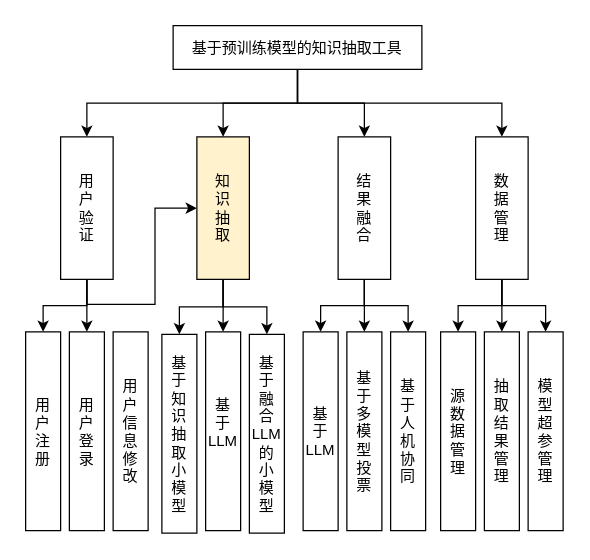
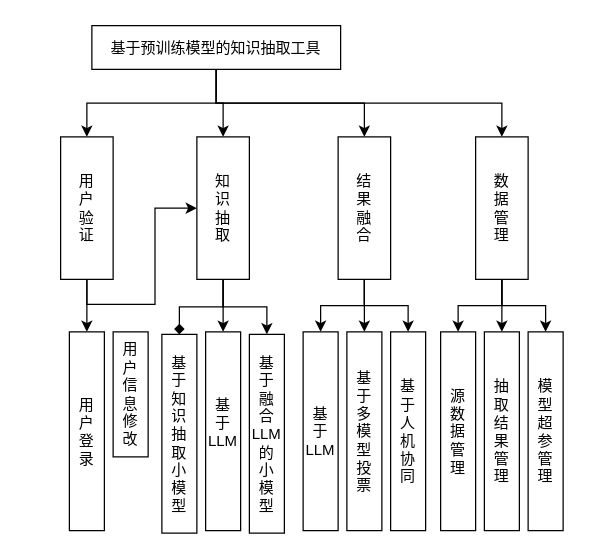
  <mxCell id="0" />
  <mxCell id="1" parent="0" />
  <mxCell id="2" style="edgeStyle=orthogonalEdgeStyle;rounded=0;orthogonalLoop=1;jettySize=auto;html=1;exitX=0.5;exitY=1;exitDx=0;exitDy=0;" edge="1" parent="1" source="6" target="10"><mxGeometry relative="1" as="geometry" /></mxCell>
  <mxCell id="3" style="edgeStyle=orthogonalEdgeStyle;rounded=0;orthogonalLoop=1;jettySize=auto;html=1;entryX=0.5;entryY=0;entryDx=0;entryDy=0;" edge="1" parent="1" source="6" target="14"><mxGeometry relative="1" as="geometry" /></mxCell>
  <mxCell id="4" style="edgeStyle=orthogonalEdgeStyle;rounded=0;orthogonalLoop=1;jettySize=auto;html=1;" edge="1" parent="1" source="6" target="18"><mxGeometry relative="1" as="geometry" /></mxCell>
  <mxCell id="5" style="edgeStyle=orthogonalEdgeStyle;rounded=0;orthogonalLoop=1;jettySize=auto;html=1;exitX=0.5;exitY=1;exitDx=0;exitDy=0;" edge="1" parent="1" source="6" target="22"><mxGeometry relative="1" as="geometry" /></mxCell>
- <mxCell id="6" value="基于预训练模型的知识抽取工具" style="rounded=0;whiteSpace=wrap;html=1;" vertex="1" parent="1"><mxGeometry x="138" y="20" width="199" height="35" as="geometry" /></mxCell>
- <mxCell id="7" style="edgeStyle=orthogonalEdgeStyle;rounded=0;orthogonalLoop=1;jettySize=auto;html=1;entryX=0.5;entryY=0;entryDx=0;entryDy=0;exitX=0.5;exitY=1;exitDx=0;exitDy=0;" edge="1" parent="1" source="10" target="23"><mxGeometry relative="1" as="geometry" /></mxCell>
+ <mxCell id="6" value="基于预训练模型的知识抽取工具" style="rounded=0;whiteSpace=wrap;html=1;" vertex="1" parent="1"><mxGeometry x="73" y="20" width="199" height="35" as="geometry" /></mxCell>
  <mxCell id="8" style="edgeStyle=orthogonalEdgeStyle;rounded=0;orthogonalLoop=1;jettySize=auto;html=1;entryX=0.5;entryY=0;entryDx=0;entryDy=0;" edge="1" parent="1" source="10" target="24"><mxGeometry relative="1" as="geometry" /></mxCell>
  <mxCell id="9" style="edgeStyle=orthogonalEdgeStyle;rounded=0;orthogonalLoop=1;jettySize=auto;html=1;exitX=0.5;exitY=1;exitDx=0;exitDy=0;" edge="1" parent="1" source="10" target="14"><mxGeometry relative="1" as="geometry" /></mxCell>
  <mxCell id="10" value="用&lt;br&gt;户&lt;br&gt;验&lt;br&gt;证" style="rounded=0;whiteSpace=wrap;html=1;" vertex="1" parent="1"><mxGeometry x="48" y="109" width="42" height="114" as="geometry" /></mxCell>
- <mxCell id="11" style="edgeStyle=orthogonalEdgeStyle;rounded=0;orthogonalLoop=1;jettySize=auto;html=1;entryX=0.5;entryY=0;entryDx=0;entryDy=0;" edge="1" parent="1" source="14" target="26"><mxGeometry relative="1" as="geometry" /></mxCell>
+ <mxCell id="11" style="edgeStyle=orthogonalEdgeStyle;rounded=0;orthogonalLoop=1;jettySize=auto;html=1;entryX=0.5;entryY=0;entryDx=0;entryDy=0;endArrow=diamond;" edge="1" parent="1" source="14" target="26"><mxGeometry relative="1" as="geometry" /></mxCell>
  <mxCell id="12" style="edgeStyle=orthogonalEdgeStyle;rounded=0;orthogonalLoop=1;jettySize=auto;html=1;entryX=0.5;entryY=0;entryDx=0;entryDy=0;" edge="1" parent="1" source="14" target="27"><mxGeometry relative="1" as="geometry" /></mxCell>
  <mxCell id="13" style="edgeStyle=orthogonalEdgeStyle;rounded=0;orthogonalLoop=1;jettySize=auto;html=1;entryX=0.5;entryY=0;entryDx=0;entryDy=0;exitX=0.5;exitY=1;exitDx=0;exitDy=0;" edge="1" parent="1" source="14" target="28"><mxGeometry relative="1" as="geometry" /></mxCell>
- <mxCell id="14" value="知&lt;br&gt;识&lt;br&gt;抽&lt;br&gt;取" style="rounded=0;whiteSpace=wrap;html=1;fillColor=#fff2cc;" vertex="1" parent="1"><mxGeometry x="157" y="109" width="42" height="114" as="geometry" /></mxCell>
+ <mxCell id="14" value="知&lt;br&gt;识&lt;br&gt;抽&lt;br&gt;取" style="rounded=0;whiteSpace=wrap;html=1;" vertex="1" parent="1"><mxGeometry x="157" y="109" width="42" height="114" as="geometry" /></mxCell>
  <mxCell id="15" style="edgeStyle=orthogonalEdgeStyle;rounded=0;orthogonalLoop=1;jettySize=auto;html=1;entryX=0.5;entryY=0;entryDx=0;entryDy=0;" edge="1" parent="1" source="18" target="30"><mxGeometry relative="1" as="geometry" /></mxCell>
  <mxCell id="16" style="edgeStyle=orthogonalEdgeStyle;rounded=0;orthogonalLoop=1;jettySize=auto;html=1;exitX=0.5;exitY=1;exitDx=0;exitDy=0;" edge="1" parent="1" source="18" target="29"><mxGeometry relative="1" as="geometry" /></mxCell>
  <mxCell id="17" style="edgeStyle=orthogonalEdgeStyle;rounded=0;orthogonalLoop=1;jettySize=auto;html=1;exitX=0.5;exitY=1;exitDx=0;exitDy=0;" edge="1" parent="1" source="18" target="31"><mxGeometry relative="1" as="geometry" /></mxCell>
  <mxCell id="18" value="结&lt;br&gt;果&lt;br&gt;融&lt;br&gt;合" style="rounded=0;whiteSpace=wrap;html=1;" vertex="1" parent="1"><mxGeometry x="270" y="109" width="42" height="114" as="geometry" /></mxCell>
  <mxCell id="19" style="edgeStyle=orthogonalEdgeStyle;rounded=0;orthogonalLoop=1;jettySize=auto;html=1;entryX=0.5;entryY=0;entryDx=0;entryDy=0;" edge="1" parent="1" source="22" target="32"><mxGeometry relative="1" as="geometry" /></mxCell>
  <mxCell id="20" style="edgeStyle=orthogonalEdgeStyle;rounded=0;orthogonalLoop=1;jettySize=auto;html=1;" edge="1" parent="1" source="22" target="33"><mxGeometry relative="1" as="geometry" /></mxCell>
  <mxCell id="21" style="edgeStyle=orthogonalEdgeStyle;rounded=0;orthogonalLoop=1;jettySize=auto;html=1;" edge="1" parent="1" source="22" target="34"><mxGeometry relative="1" as="geometry" /></mxCell>
  <mxCell id="22" value="数&lt;br&gt;据&lt;br&gt;管&lt;br&gt;理" style="rounded=0;whiteSpace=wrap;html=1;" vertex="1" parent="1"><mxGeometry x="380" y="109" width="42" height="114" as="geometry" /></mxCell>
- <mxCell id="23" value="用&lt;br&gt;户&lt;br&gt;注&lt;br&gt;册" style="rounded=0;whiteSpace=wrap;html=1;" vertex="1" parent="1"><mxGeometry x="20" y="265" width="28" height="159" as="geometry" /></mxCell>
  <mxCell id="24" value="用&lt;br&gt;户&lt;br&gt;登&lt;br&gt;录" style="rounded=0;whiteSpace=wrap;html=1;" vertex="1" parent="1"><mxGeometry x="55" y="265" width="28" height="159" as="geometry" /></mxCell>
- <mxCell id="25" value="用&lt;br&gt;户&lt;br&gt;信&lt;br&gt;息&lt;br&gt;修&lt;br&gt;改" style="rounded=0;whiteSpace=wrap;html=1;" vertex="1" parent="1"><mxGeometry x="90" y="265" width="28" height="159" as="geometry" /></mxCell>
+ <mxCell id="25" value="用&lt;br&gt;户&lt;br&gt;信&lt;br&gt;息&lt;br&gt;修&lt;br&gt;改" style="rounded=0;whiteSpace=wrap;html=1;" vertex="1" parent="1"><mxGeometry x="90" y="265" width="28" height="100" as="geometry" /></mxCell>
  <mxCell id="26" value="基&lt;br&gt;于&lt;br&gt;知&lt;br&gt;识&lt;br&gt;抽&lt;br&gt;取&lt;br&gt;小&lt;br&gt;模&lt;br&gt;型" style="rounded=0;whiteSpace=wrap;html=1;" vertex="1" parent="1"><mxGeometry x="129" y="267" width="28" height="159" as="geometry" /></mxCell>
  <mxCell id="27" value="基&lt;br&gt;于&lt;br&gt;LLM&lt;div&gt;&lt;br/&gt;&lt;/div&gt;" style="rounded=0;whiteSpace=wrap;html=1;" vertex="1" parent="1"><mxGeometry x="164" y="265" width="28" height="159" as="geometry" /></mxCell>
  <mxCell id="28" value="基&lt;br&gt;于&lt;br&gt;融&lt;br&gt;合LLM&lt;br&gt;的&lt;br&gt;小&lt;br&gt;模&lt;br&gt;型" style="rounded=0;whiteSpace=wrap;html=1;" vertex="1" parent="1"><mxGeometry x="199" y="267" width="28" height="159" as="geometry" /></mxCell>
  <mxCell id="29" value="基&lt;br&gt;于&lt;br&gt;LLM" style="rounded=0;whiteSpace=wrap;html=1;" vertex="1" parent="1"><mxGeometry x="242" y="265" width="28" height="159" as="geometry" /></mxCell>
  <mxCell id="30" value="基&lt;br&gt;于&lt;br&gt;多&lt;br&gt;模&lt;br&gt;型&lt;br&gt;投&lt;br&gt;票" style="rounded=0;whiteSpace=wrap;html=1;" vertex="1" parent="1"><mxGeometry x="277" y="265" width="28" height="159" as="geometry" /></mxCell>
  <mxCell id="31" value="基&lt;br&gt;于&lt;br&gt;人&lt;br&gt;机&lt;br&gt;协&lt;br&gt;同" style="rounded=0;whiteSpace=wrap;html=1;" vertex="1" parent="1"><mxGeometry x="312" y="265" width="28" height="159" as="geometry" /></mxCell>
  <mxCell id="32" value="源&lt;br&gt;数&lt;br&gt;据&lt;br&gt;管&lt;br&gt;理" style="rounded=0;whiteSpace=wrap;html=1;" vertex="1" parent="1"><mxGeometry x="352" y="265" width="28" height="159" as="geometry" /></mxCell>
  <mxCell id="33" value="抽&lt;br&gt;取&lt;br&gt;结&lt;br&gt;果&lt;br&gt;管&lt;br&gt;理" style="rounded=0;whiteSpace=wrap;html=1;" vertex="1" parent="1"><mxGeometry x="387" y="265" width="28" height="159" as="geometry" /></mxCell>
  <mxCell id="34" value="模&lt;br&gt;型&lt;br&gt;超&lt;br&gt;参&lt;br&gt;管&lt;br&gt;理" style="rounded=0;whiteSpace=wrap;html=1;" vertex="1" parent="1"><mxGeometry x="422" y="265" width="28" height="159" as="geometry" /></mxCell>
